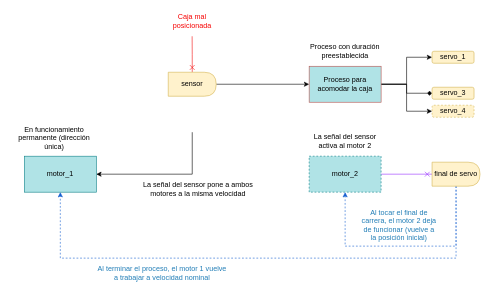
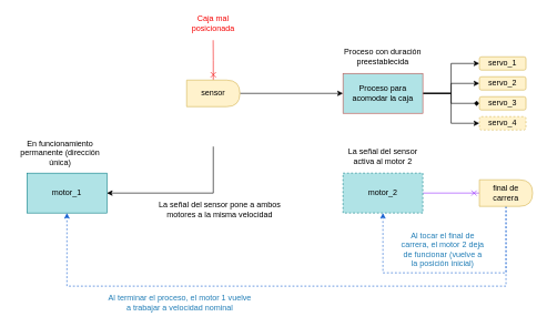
  <mxCell id="0" />
  <mxCell id="1" parent="0" />
  <mxCell id="2" value="motor_1" style="rounded=0;whiteSpace=wrap;html=1;fillColor=#b0e3e6;strokeColor=#0e8088;" parent="1" vertex="1"><mxGeometry x="40" y="260" width="120" height="60" as="geometry" /></mxCell>
  <mxCell id="3" style="edgeStyle=orthogonalEdgeStyle;rounded=0;orthogonalLoop=1;jettySize=auto;html=1;entryX=0;entryY=0.5;entryDx=0;entryDy=0;fillColor=#dae8fc;strokeColor=#9933FF;endArrow=cross;endFill=0;" parent="1" source="4" target="24" edge="1"><mxGeometry relative="1" as="geometry" /></mxCell>
  <mxCell id="4" value="motor_2" style="rounded=0;whiteSpace=wrap;html=1;fillColor=#b0e3e6;strokeColor=#0e8088;dashed=1;" parent="1" vertex="1"><mxGeometry x="515" y="260" width="120" height="60" as="geometry" /></mxCell>
  <mxCell id="5" style="edgeStyle=orthogonalEdgeStyle;rounded=0;orthogonalLoop=1;jettySize=auto;html=1;exitX=0.5;exitY=0;exitDx=0;exitDy=0;strokeColor=#f31212;endArrow=none;endFill=0;startArrow=cross;startFill=0;fillColor=#e1d5e7;" parent="1" source="8" edge="1"><mxGeometry relative="1" as="geometry"><mxPoint x="319.833" y="60" as="targetPoint" /></mxGeometry></mxCell>
  <mxCell id="6" style="edgeStyle=orthogonalEdgeStyle;rounded=0;orthogonalLoop=1;jettySize=auto;html=1;entryX=1;entryY=0.5;entryDx=0;entryDy=0;" parent="1" target="2" edge="1"><mxGeometry relative="1" as="geometry"><mxPoint x="320" y="220" as="sourcePoint" /><Array as="points"><mxPoint x="320" y="290" /></Array></mxGeometry></mxCell>
  <mxCell id="7" style="edgeStyle=orthogonalEdgeStyle;rounded=0;orthogonalLoop=1;jettySize=auto;html=1;exitX=1;exitY=0.5;exitDx=0;exitDy=0;entryX=0;entryY=0.5;entryDx=0;entryDy=0;" parent="1" source="8" target="17" edge="1"><mxGeometry relative="1" as="geometry" /></mxCell>
  <mxCell id="8" value="sensor" style="shape=delay;whiteSpace=wrap;html=1;fillColor=#fff2cc;strokeColor=#d6b656;" parent="1" vertex="1"><mxGeometry x="280" y="120" width="80" height="40" as="geometry" /></mxCell>
  <mxCell id="9" value="En funcionamiento permanente (dirección única)" style="text;html=1;strokeColor=none;fillColor=none;align=center;verticalAlign=middle;whiteSpace=wrap;rounded=0;" parent="1" vertex="1"><mxGeometry x="20" y="195" width="140" height="70" as="geometry" /></mxCell>
  <mxCell id="10" value="Caja mal posicionada" style="text;html=1;strokeColor=none;fillColor=none;align=center;verticalAlign=middle;whiteSpace=wrap;rounded=0;fontColor=#f60404;" parent="1" vertex="1"><mxGeometry x="290" y="20" width="60" height="30" as="geometry" /></mxCell>
  <mxCell id="11" value="La señal del sensor activa al motor 2" style="text;html=1;strokeColor=none;fillColor=none;align=center;verticalAlign=middle;whiteSpace=wrap;rounded=0;" parent="1" vertex="1"><mxGeometry x="510" y="220" width="130" height="30" as="geometry" /></mxCell>
  <mxCell id="12" value="La señal del sensor pone a ambos motores a la misma velocidad" style="text;html=1;strokeColor=none;fillColor=none;align=center;verticalAlign=middle;whiteSpace=wrap;rounded=0;" parent="1" vertex="1"><mxGeometry x="220" y="300" width="220" height="30" as="geometry" /></mxCell>
  <mxCell id="13" style="edgeStyle=orthogonalEdgeStyle;rounded=0;orthogonalLoop=1;jettySize=auto;html=1;exitX=1;exitY=0.5;exitDx=0;exitDy=0;entryX=0;entryY=0.5;entryDx=0;entryDy=0;" parent="1" source="17" target="18" edge="1"><mxGeometry relative="1" as="geometry" /></mxCell>
+ <mxCell id="14" style="edgeStyle=orthogonalEdgeStyle;rounded=0;orthogonalLoop=1;jettySize=auto;html=1;entryX=0;entryY=0.5;entryDx=0;entryDy=0;" parent="1" source="17" target="19" edge="1"><mxGeometry relative="1" as="geometry" /></mxCell>
  <mxCell id="15" style="edgeStyle=orthogonalEdgeStyle;rounded=0;orthogonalLoop=1;jettySize=auto;html=1;entryX=0;entryY=0.5;entryDx=0;entryDy=0;endArrow=diamond;" parent="1" source="17" target="20" edge="1"><mxGeometry relative="1" as="geometry" /></mxCell>
  <mxCell id="16" style="edgeStyle=orthogonalEdgeStyle;rounded=0;orthogonalLoop=1;jettySize=auto;html=1;entryX=0;entryY=0.5;entryDx=0;entryDy=0;" parent="1" source="17" target="21" edge="1"><mxGeometry relative="1" as="geometry" /></mxCell>
  <mxCell id="17" value="Proceso para acomodar la caja" style="rounded=0;whiteSpace=wrap;html=1;fillColor=#b0e3e6;strokeColor=#b85450;" parent="1" vertex="1"><mxGeometry x="515" y="110" width="120" height="60" as="geometry" /></mxCell>
  <mxCell id="18" value="servo_1" style="rounded=1;whiteSpace=wrap;html=1;fillColor=#fff2cc;strokeColor=#d6b656;" parent="1" vertex="1"><mxGeometry x="720" y="85" width="70" height="20" as="geometry" /></mxCell>
+ <mxCell id="19" value="servo_2" style="rounded=1;whiteSpace=wrap;html=1;fillColor=#fff2cc;strokeColor=#d6b656;" parent="1" vertex="1"><mxGeometry x="720" y="115" width="70" height="20" as="geometry" /></mxCell>
  <mxCell id="20" value="servo_3" style="rounded=1;whiteSpace=wrap;html=1;fillColor=#fff2cc;strokeColor=#d6b656;" parent="1" vertex="1"><mxGeometry x="720" y="145" width="70" height="20" as="geometry" /></mxCell>
  <mxCell id="21" value="servo_4" style="rounded=1;whiteSpace=wrap;html=1;fillColor=#fff2cc;strokeColor=#d6b656;dashed=1;" parent="1" vertex="1"><mxGeometry x="720" y="175" width="70" height="20" as="geometry" /></mxCell>
  <mxCell id="22" style="edgeStyle=orthogonalEdgeStyle;rounded=0;orthogonalLoop=1;jettySize=auto;html=1;entryX=0.5;entryY=1;entryDx=0;entryDy=0;fillColor=#dae8fc;strokeColor=#1660d0;dashed=1;" parent="1" source="24" target="4" edge="1"><mxGeometry relative="1" as="geometry"><mxPoint x="570" y="480" as="targetPoint" /><Array as="points"><mxPoint x="760" y="410" /><mxPoint x="575" y="410" /></Array></mxGeometry></mxCell>
  <mxCell id="23" style="edgeStyle=orthogonalEdgeStyle;rounded=0;orthogonalLoop=1;jettySize=auto;html=1;entryX=0.5;entryY=1;entryDx=0;entryDy=0;fillColor=#dae8fc;strokeColor=#1660d0;dashed=1;" parent="1" source="24" target="2" edge="1"><mxGeometry relative="1" as="geometry"><Array as="points"><mxPoint x="760" y="430" /><mxPoint x="100" y="430" /></Array></mxGeometry></mxCell>
- <mxCell id="24" value="final de servo" style="shape=delay;whiteSpace=wrap;html=1;fillColor=#fff2cc;strokeColor=#d6b656;" parent="1" vertex="1"><mxGeometry x="720" y="270" width="80" height="40" as="geometry" /></mxCell>
+ <mxCell id="24" value="final de carrera" style="shape=delay;whiteSpace=wrap;html=1;fillColor=#fff2cc;strokeColor=#d6b656;" parent="1" vertex="1"><mxGeometry x="720" y="270" width="80" height="40" as="geometry" /></mxCell>
  <mxCell id="25" value="Al tocar el final de carrera, el motor 2 deja de funcionar (vuelve a la posición inicial)" style="text;html=1;strokeColor=none;fillColor=none;align=center;verticalAlign=middle;whiteSpace=wrap;rounded=0;fontColor=#207db6;" vertex="1" parent="1"><mxGeometry x="600" y="360" width="130" height="30" as="geometry" /></mxCell>
  <mxCell id="26" value="Al terminar el proceso, el motor 1 vuelve a trabajar a velocidad nominal" style="text;html=1;strokeColor=none;fillColor=none;align=center;verticalAlign=middle;whiteSpace=wrap;rounded=0;fontColor=#207db6;" vertex="1" parent="1"><mxGeometry x="160" y="440" width="220" height="30" as="geometry" /></mxCell>
  <mxCell id="27" value="Proceso con duración preestablecida" style="text;html=1;strokeColor=none;fillColor=none;align=center;verticalAlign=middle;whiteSpace=wrap;rounded=0;" vertex="1" parent="1"><mxGeometry x="510" y="70" width="130" height="30" as="geometry" /></mxCell>
